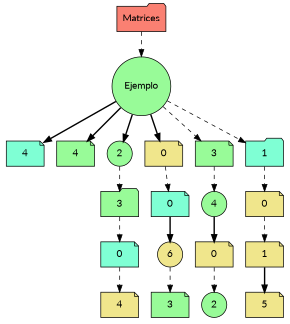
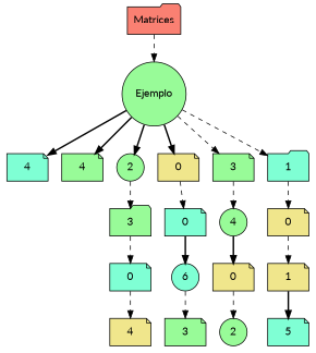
  digraph {
    fontname=Lato
    node [fillcolor=palegreen fontname=Lato shape=note style=filled]
    edge [fontname=Lato style=dashed]
    n1 [fillcolor=salmon label=Matrices shape=folder]
    n2 [label=Ejemplo shape=circle]
    n3 [fillcolor=aquamarine label=4]
    n4 [label=4]
    n5 [label=2 shape=circle]
    n6 [fillcolor=khaki label=0]
    n7 [label=3]
    n8 [fillcolor=aquamarine label=1 shape=folder]
    n9 [label=3 shape=folder]
    n10 [fillcolor=aquamarine label=0]
    n11 [label=4 shape=circle]
    n12 [fillcolor=khaki label=0]
    n13 [fillcolor=aquamarine label=0]
    n14 [fillcolor=khaki label=4]
-   n15 [fillcolor=khaki label=6 shape=circle]
+   n15 [fillcolor=aquamarine label=6 shape=circle]
    n16 [label=3]
    n17 [fillcolor=khaki label=0]
    n18 [label=2 shape=circle]
    n19 [fillcolor=khaki label=1]
-   n20 [fillcolor=khaki label=5]
+   n20 [fillcolor=aquamarine label=5]
    n1 -> n2
    n2 -> n3 [style=bold]
    n2 -> n4 [style=bold]
    n2 -> n5 [style=bold]
    n2 -> n6 [style=bold]
    n2 -> n7
    n2 -> n8
    n5 -> n9
    n6 -> n10
    n7 -> n11
    n8 -> n12
    n9 -> n13
    n10 -> n15 [style=bold]
    n11 -> n17 [style=bold]
    n12 -> n19
    n13 -> n14
    n15 -> n16
    n17 -> n18
    n19 -> n20 [style=bold]
  }
